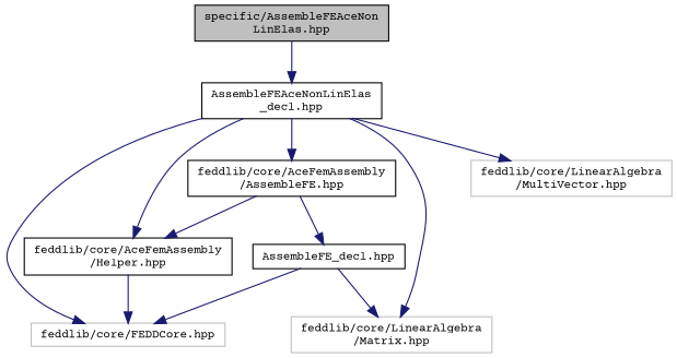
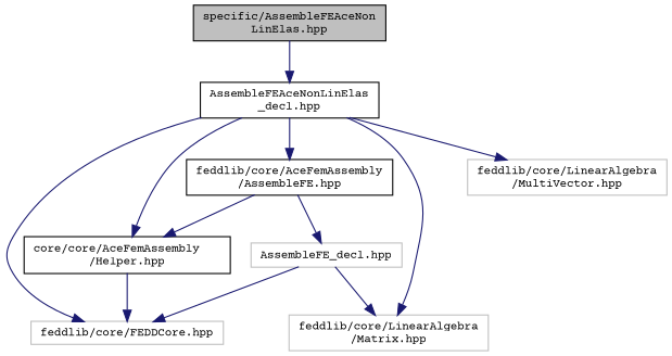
  digraph {
    fontname="Courier Prime"
    node [color=black fillcolor=white fontname="Courier Prime" fontsize=10 shape=record style=filled]
    edge [color=midnightblue fontname="Courier Prime" fontsize=10 labelfontname=Helvetica labelfontsize=10 style=solid]
    n1 [fillcolor=grey75 fontcolor=black height=0.2 label="specific/AssembleFEAceNon\lLinElas.hpp" width=0.4]
    n2 [height=0.2 label="AssembleFEAceNonLinElas\l_decl.hpp" width=0.4]
    n3 [height=0.2 label="feddlib/core/AceFemAssembly\l/AssembleFE.hpp" width=0.4]
    n4 [color=grey75 height=0.2 label="feddlib/core/FEDDCore.hpp" width=0.4]
    n5 [color=grey75 height=0.2 label="feddlib/core/LinearAlgebra\l/Matrix.hpp" width=0.4]
-   n6 [height=0.2 label="feddlib/core/AceFemAssembly\l/Helper.hpp" width=0.4]
+   n6 [height=0.2 label="core/core/AceFemAssembly\l/Helper.hpp" width=0.4]
    n7 [color=grey75 height=0.2 label="feddlib/core/LinearAlgebra\l/MultiVector.hpp" width=0.4]
-   n8 [height=0.2 label="AssembleFE_decl.hpp" width=0.4]
+   n8 [color=grey75 height=0.2 label="AssembleFE_decl.hpp" width=0.4]
    n1 -> n2
    n2 -> n3
    n2 -> n4
    n2 -> n5
    n2 -> n6
    n2 -> n7
    n3 -> n6
    n3 -> n8
    n6 -> n4
    n8 -> n4
    n8 -> n5
  }
